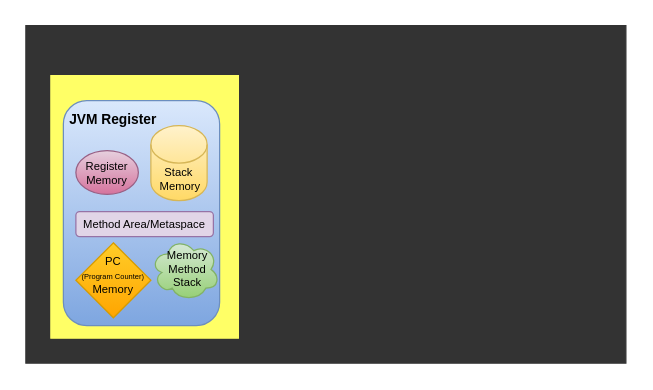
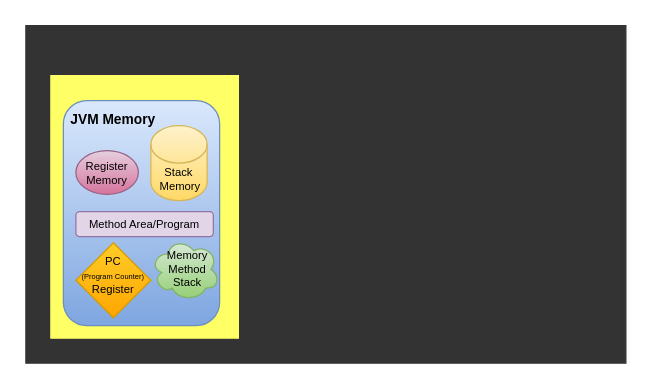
  <mxCell id="0" />
  <mxCell id="1" parent="0" />
  <mxCell id="2" value="" style="rounded=0;whiteSpace=wrap;html=1;movable=0;resizable=0;rotatable=0;deletable=0;editable=0;locked=1;connectable=0;fillColor=#333333;strokeColor=#333333;" vertex="1" parent="1"><mxGeometry width="480" height="270" as="geometry" x="20" y="20" /></mxCell>
  <mxCell id="3" value="" style="rounded=0;whiteSpace=wrap;html=1;fillColor=#FFFF66;strokeColor=#FFFF66;fontColor=#ffffff;" vertex="1" parent="1"><mxGeometry x="40" y="60" width="150" height="210" as="geometry" /></mxCell>
  <mxCell id="4" value="" style="rounded=1;whiteSpace=wrap;html=1;fillColor=#dae8fc;gradientColor=#7ea6e0;strokeColor=#6c8ebf;" vertex="1" parent="1"><mxGeometry x="50" y="80" width="125" height="180" as="geometry" /></mxCell>
  <mxCell id="5" value="" style="ellipse;whiteSpace=wrap;html=1;fillColor=#e6d0de;gradientColor=#d5739d;strokeColor=#996185;" vertex="1" parent="1"><mxGeometry x="60" y="120" width="50" height="35" as="geometry" /></mxCell>
  <mxCell id="6" value="" style="shape=cylinder3;whiteSpace=wrap;html=1;boundedLbl=1;backgroundOutline=1;size=15;fillColor=#fff2cc;gradientColor=#ffd966;strokeColor=#d6b656;" vertex="1" parent="1"><mxGeometry x="120" y="100" width="45" height="60" as="geometry" /></mxCell>
  <mxCell id="7" value="" style="rounded=1;whiteSpace=wrap;html=1;fillColor=#e1d5e7;strokeColor=#9673a6;" vertex="1" parent="1"><mxGeometry x="60" y="168.75" width="110" height="20" as="geometry" /></mxCell>
  <mxCell id="8" value="" style="rhombus;whiteSpace=wrap;html=1;fillColor=#ffcd28;gradientColor=#ffa500;strokeColor=#d79b00;" vertex="1" parent="1"><mxGeometry x="60" y="193.75" width="60" height="60" as="geometry" /></mxCell>
  <mxCell id="9" value="" style="ellipse;shape=cloud;whiteSpace=wrap;html=1;fillColor=#d5e8d4;gradientColor=#97d077;strokeColor=#82b366;" vertex="1" parent="1"><mxGeometry x="120" y="190" width="55" height="50" as="geometry" /></mxCell>
  <mxCell id="10" value="Register&lt;br&gt;Memory" style="text;html=1;align=center;verticalAlign=middle;whiteSpace=wrap;rounded=0;strokeWidth=1;fontSize=9;" vertex="1" parent="1"><mxGeometry x="55" y="122.5" width="60" height="30" as="geometry" /></mxCell>
  <mxCell id="11" value="Stack&lt;br&gt;&amp;nbsp;Memory" style="text;html=1;align=center;verticalAlign=middle;whiteSpace=wrap;rounded=0;fontSize=9;" vertex="1" parent="1"><mxGeometry x="116.25" y="132.5" width="52.5" height="20" as="geometry" /></mxCell>
- <mxCell id="12" value="Method Area/Metaspace" style="text;html=1;align=center;verticalAlign=middle;whiteSpace=wrap;rounded=0;fontSize=9;" vertex="1" parent="1"><mxGeometry x="40" y="163.75" width="150" height="30" as="geometry" /></mxCell>
- <mxCell id="13" value="PC&lt;br&gt;&lt;font style=&quot;font-size: 6px;&quot;&gt;(Program Counter)&lt;br&gt;&lt;/font&gt;Memory" style="text;html=1;align=center;verticalAlign=middle;whiteSpace=wrap;rounded=0;fontSize=9;" vertex="1" parent="1"><mxGeometry x="30" y="205" width="120" height="30" as="geometry" /></mxCell>
+ <mxCell id="12" value="Method Area/Program" style="text;html=1;align=center;verticalAlign=middle;whiteSpace=wrap;rounded=0;fontSize=9;" vertex="1" parent="1"><mxGeometry x="40" y="163.75" width="150" height="30" as="geometry" /></mxCell>
+ <mxCell id="13" value="PC&lt;br&gt;&lt;font style=&quot;font-size: 6px;&quot;&gt;(Program Counter)&lt;br&gt;&lt;/font&gt;Register" style="text;html=1;align=center;verticalAlign=middle;whiteSpace=wrap;rounded=0;fontSize=9;" vertex="1" parent="1"><mxGeometry x="30" y="205" width="120" height="30" as="geometry" /></mxCell>
  <mxCell id="14" value="&lt;font&gt;Memory&lt;br&gt;Method&lt;br&gt;Stack&lt;/font&gt;" style="text;html=1;align=center;verticalAlign=middle;whiteSpace=wrap;rounded=0;fontSize=9;" vertex="1" parent="1"><mxGeometry x="122.5" y="202.5" width="52.5" height="25" as="geometry" /></mxCell>
- <mxCell id="15" value="&lt;b&gt;JVM Register&lt;/b&gt;" style="text;html=1;align=center;verticalAlign=middle;whiteSpace=wrap;rounded=0;fontSize=11;" vertex="1" parent="1"><mxGeometry x="45" y="80" width="90" height="30" as="geometry" /></mxCell>
+ <mxCell id="15" value="&lt;b&gt;JVM Memory&lt;/b&gt;" style="text;html=1;align=center;verticalAlign=middle;whiteSpace=wrap;rounded=0;fontSize=11;" vertex="1" parent="1"><mxGeometry x="45" y="80" width="90" height="30" as="geometry" /></mxCell>
